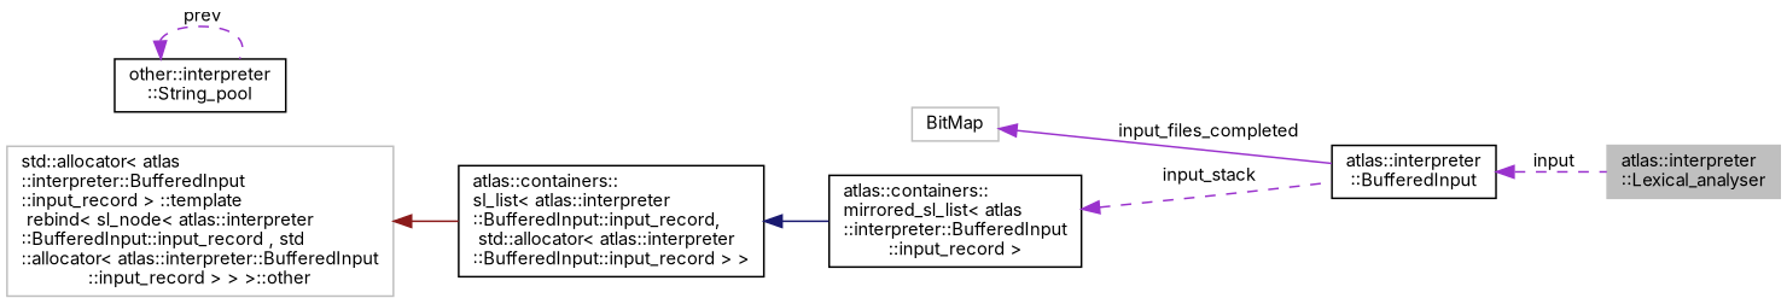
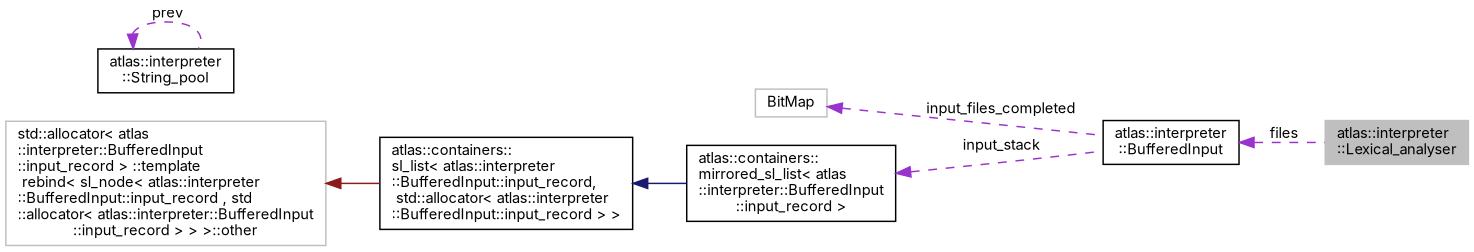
  digraph {
    fontname=Inter
    rankdir=LR
    node [color=black fillcolor=white fontname=Inter fontsize=10 shape=record style=filled]
    edge [color=darkorchid3 dir=back fontname=Inter fontsize=10 labelfontname=Helvetica labelfontsize=10 style=dashed]
    n1 [color=grey75 fillcolor=grey75 fontcolor=black height=0.2 label="atlas::interpreter\l::Lexical_analyser" width=0.4]
    n2 [height=0.2 label="atlas::interpreter\l::BufferedInput" width=0.4]
-   n3 [height=0.2 label="other::interpreter\l::String_pool" width=0.4]
+   n3 [height=0.2 label="atlas::interpreter\l::String_pool" width=0.4]
    n4 [color=grey75 height=0.2 label=BitMap width=0.4]
    n5 [height=0.2 label="atlas::containers::\lmirrored_sl_list\< atlas\l::interpreter::BufferedInput\l::input_record \>" width=0.4]
    n6 [height=0.2 label="atlas::containers::\lsl_list\< atlas::interpreter\l::BufferedInput::input_record,\l std::allocator\< atlas::interpreter\l::BufferedInput::input_record \> \>" width=0.4]
    n7 [color=grey75 height=0.2 label="std::allocator\< atlas\l::interpreter::BufferedInput\l::input_record \> ::template\l rebind\< sl_node\< atlas::interpreter\l::BufferedInput::input_record , std\l::allocator\< atlas::interpreter::BufferedInput\l::input_record \>  \> \>::other" width=0.4]
-   n2 -> n1 [label=" input"]
+   n2 -> n1 [label=" files"]
    n3 -> n3 [label=" prev"]
-   n4 -> n2 [label=" input_files_completed" style=solid]
+   n4 -> n2 [label=" input_files_completed"]
    n5 -> n2 [label=" input_stack"]
    n6 -> n5 [color=midnightblue style=solid]
    n7 -> n6 [color=firebrick4 style=solid]
  }
